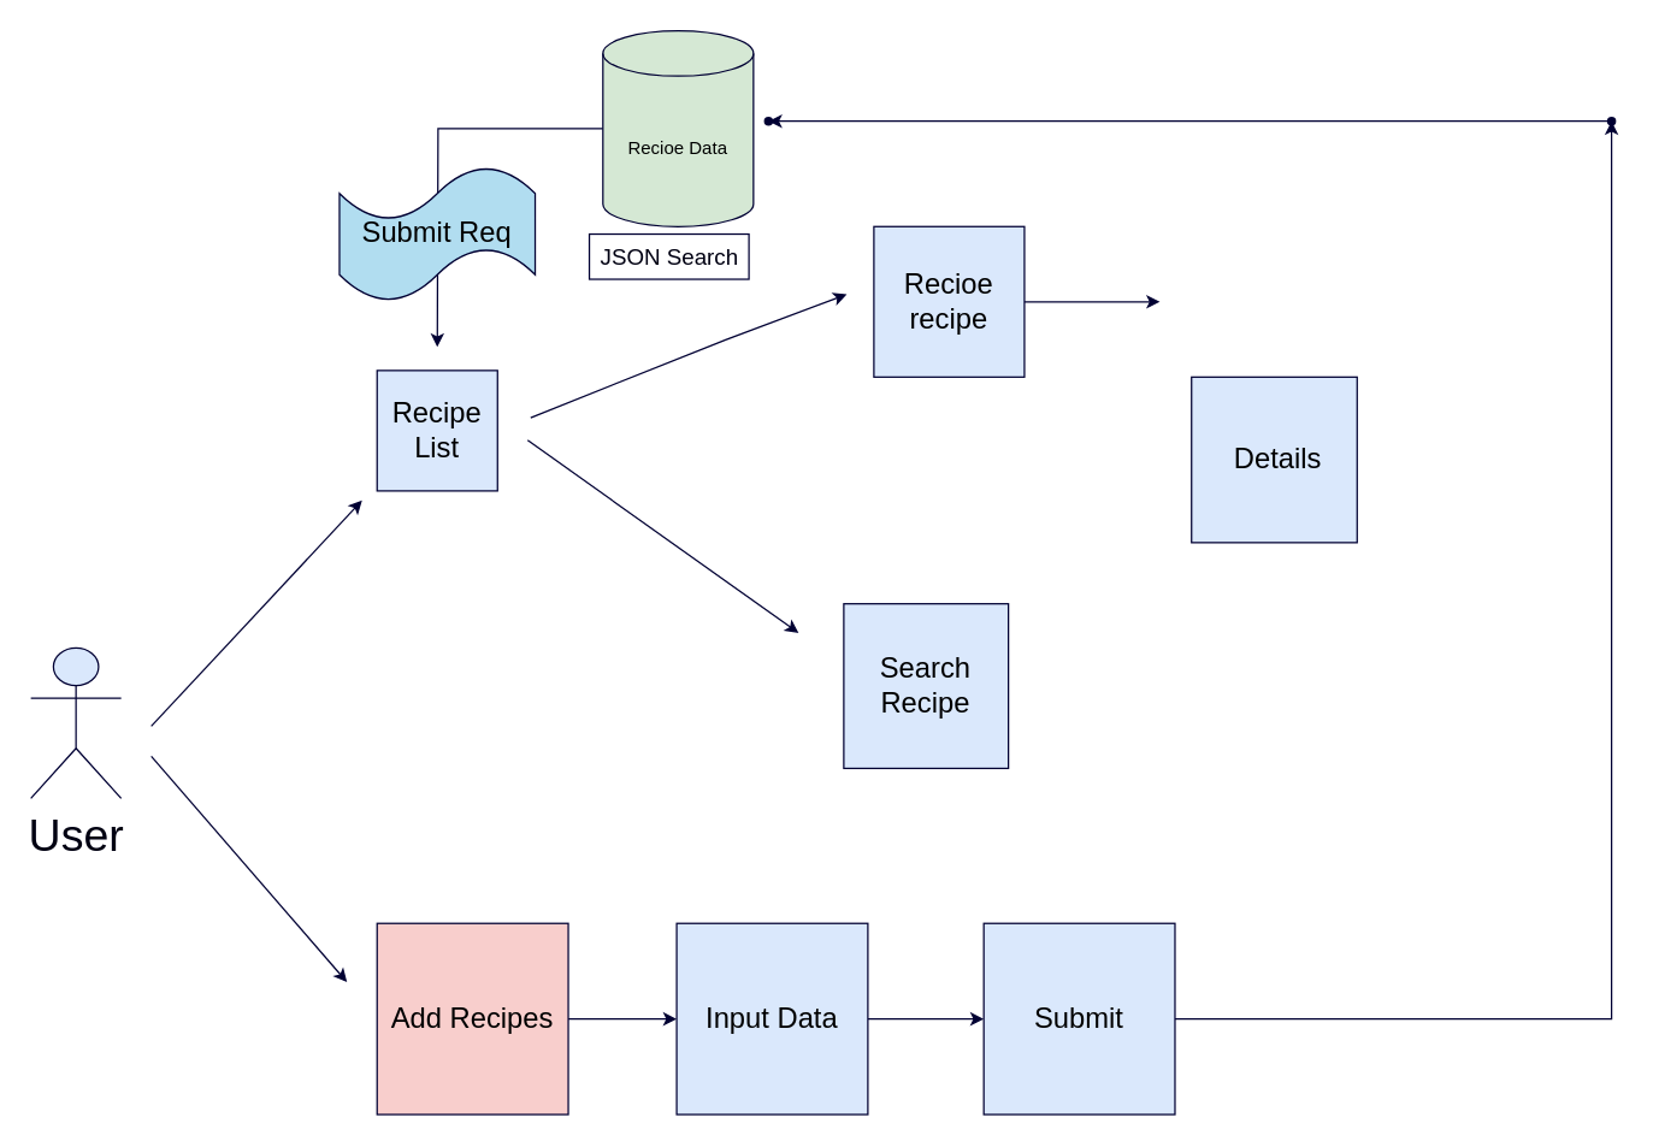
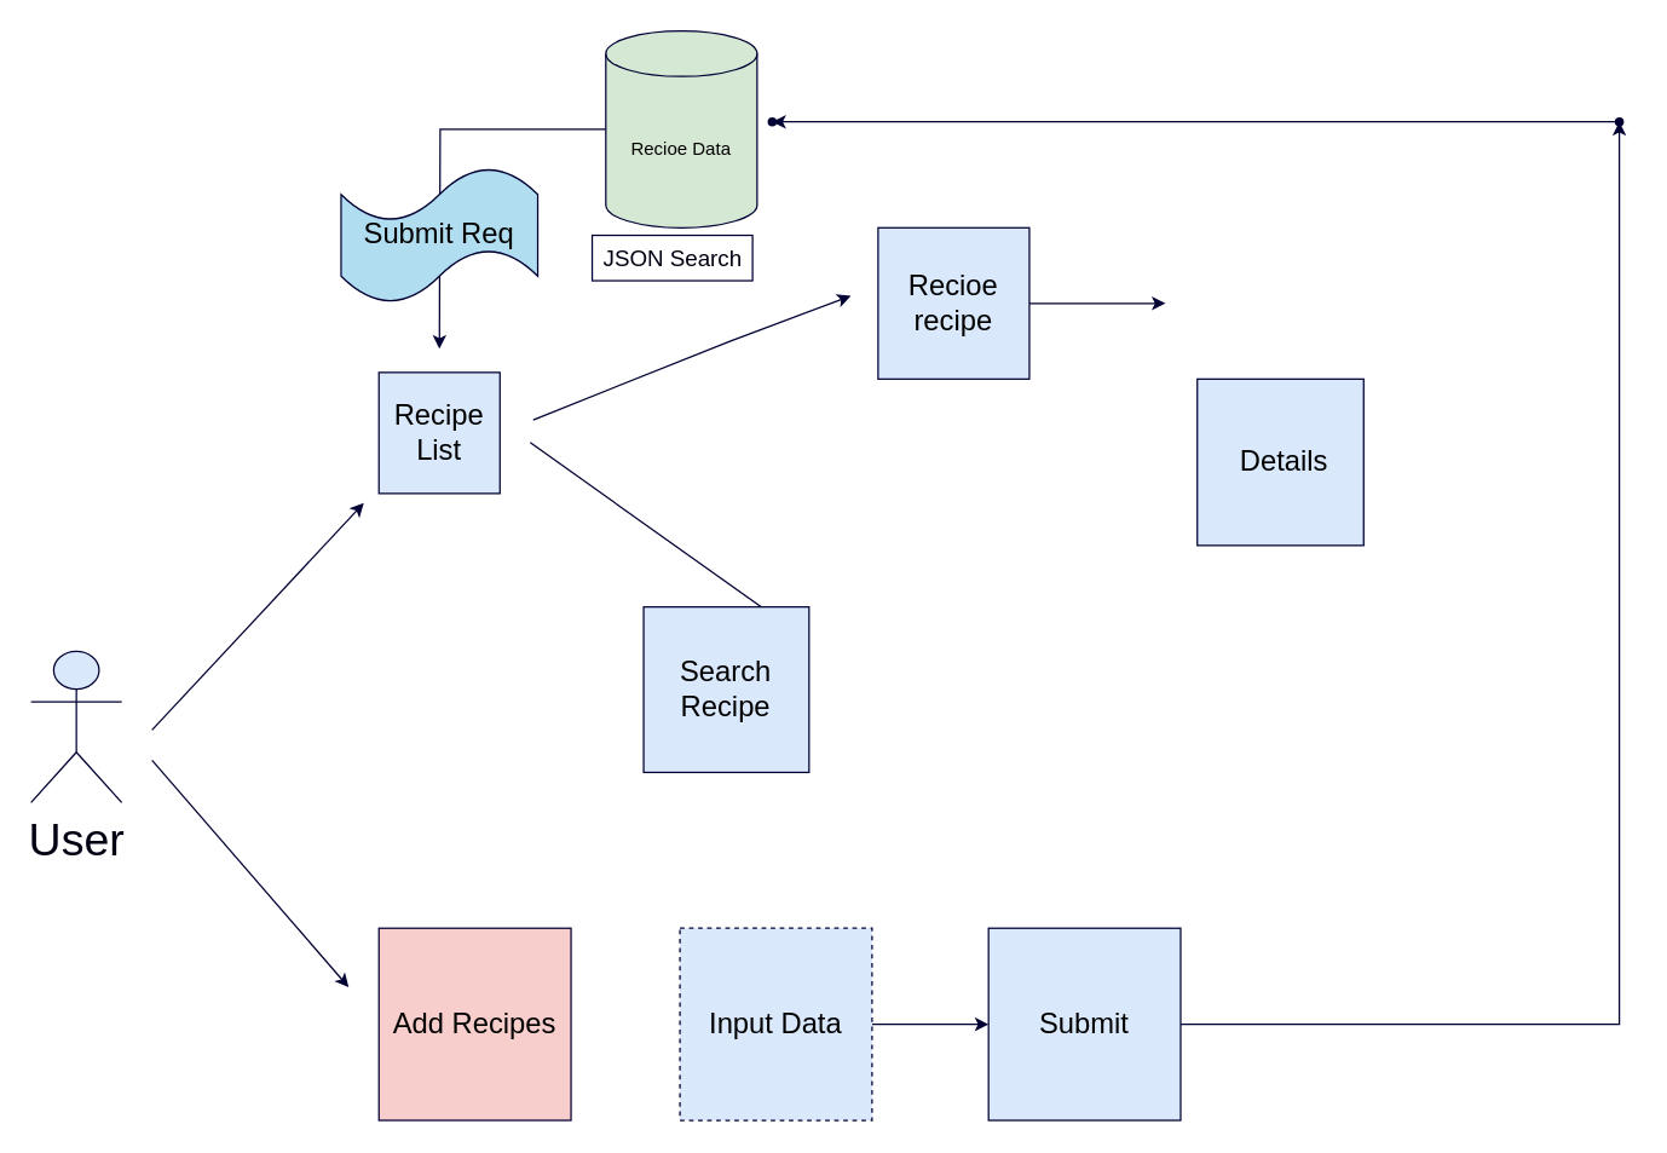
  <mxCell id="0" />
  <mxCell id="1" parent="0" />
  <mxCell id="2" value="&lt;font color=&quot;#000012&quot; style=&quot;font-size: 30px;&quot;&gt;User&lt;/font&gt;" style="shape=umlActor;verticalLabelPosition=bottom;verticalAlign=top;html=1;outlineConnect=0;fillColor=#dae8fc;strokeColor=#000033;" vertex="1" parent="1"><mxGeometry x="20" y="430" width="60" height="100" as="geometry" /></mxCell>
  <mxCell id="3" value="Recipe List" style="whiteSpace=wrap;html=1;aspect=fixed;fillColor=#dae8fc;strokeColor=#000033;fontSize=19;" vertex="1" parent="1"><mxGeometry x="250" y="245.64" width="80" height="80" as="geometry" /></mxCell>
- <mxCell id="4" value="" style="edgeStyle=orthogonalEdgeStyle;rounded=0;orthogonalLoop=1;jettySize=auto;html=1;fontSize=19;strokeColor=#000033;" edge="1" parent="1" source="5" target="17"><mxGeometry relative="1" as="geometry" /></mxCell>
  <mxCell id="5" value="Add Recipes" style="whiteSpace=wrap;html=1;aspect=fixed;fillColor=#f8cecc;strokeColor=#000033;fontSize=19;" vertex="1" parent="1"><mxGeometry x="250" y="613" width="127" height="127" as="geometry" /></mxCell>
  <mxCell id="6" value="" style="edgeStyle=orthogonalEdgeStyle;rounded=0;orthogonalLoop=1;jettySize=auto;html=1;fontSize=19;strokeColor=#000033;" edge="1" parent="1" source="7"><mxGeometry relative="1" as="geometry"><mxPoint x="290" y="230" as="targetPoint" /></mxGeometry></mxCell>
  <mxCell id="7" value="Recioe Data" style="shape=cylinder3;whiteSpace=wrap;html=1;boundedLbl=1;backgroundOutline=1;size=15;fillColor=#d5e8d4;strokeColor=#000033;" vertex="1" parent="1"><mxGeometry x="400" y="20" width="100" height="130" as="geometry" /></mxCell>
  <mxCell id="8" value="" style="endArrow=classic;html=1;rounded=0;fontSize=19;strokeColor=#000033;" edge="1" parent="1"><mxGeometry width="50" height="50" relative="1" as="geometry"><mxPoint x="350" y="292" as="sourcePoint" /><mxPoint x="530" y="420" as="targetPoint" /><Array as="points" /></mxGeometry></mxCell>
- <mxCell id="9" value="Search Recipe" style="whiteSpace=wrap;html=1;aspect=fixed;fillColor=#dae8fc;strokeColor=#000033;fontSize=19;" vertex="1" parent="1"><mxGeometry x="560" y="400.64" width="109.36" height="109.36" as="geometry" /></mxCell>
+ <mxCell id="9" value="Search Recipe" style="whiteSpace=wrap;html=1;aspect=fixed;fillColor=#dae8fc;strokeColor=#000033;fontSize=19;" vertex="1" parent="1"><mxGeometry x="425" y="400.64" width="109.36" height="109.36" as="geometry" /></mxCell>
  <mxCell id="10" value="" style="endArrow=classic;html=1;rounded=0;fontSize=19;fontColor=#000033;strokeColor=#000033;" edge="1" parent="1"><mxGeometry width="50" height="50" relative="1" as="geometry"><mxPoint x="100" y="482" as="sourcePoint" /><mxPoint x="240" y="332" as="targetPoint" /><Array as="points" /></mxGeometry></mxCell>
  <mxCell id="11" value="" style="endArrow=classic;html=1;rounded=0;fontSize=19;strokeColor=#000033;" edge="1" parent="1"><mxGeometry width="50" height="50" relative="1" as="geometry"><mxPoint x="100" y="502" as="sourcePoint" /><mxPoint x="230" y="652" as="targetPoint" /><Array as="points" /></mxGeometry></mxCell>
  <mxCell id="12" value="" style="endArrow=classic;html=1;rounded=0;fontSize=19;strokeColor=#000033;" edge="1" parent="1"><mxGeometry width="50" height="50" relative="1" as="geometry"><mxPoint x="352" y="277" as="sourcePoint" /><mxPoint x="562" y="195" as="targetPoint" /><Array as="points"><mxPoint x="482" y="225" /></Array></mxGeometry></mxCell>
  <mxCell id="13" value="" style="edgeStyle=orthogonalEdgeStyle;rounded=0;orthogonalLoop=1;jettySize=auto;html=1;fontSize=19;strokeColor=#000033;" edge="1" parent="1" source="14"><mxGeometry relative="1" as="geometry"><mxPoint x="770" y="200" as="targetPoint" /></mxGeometry></mxCell>
  <mxCell id="14" value="Recioe recipe" style="whiteSpace=wrap;html=1;aspect=fixed;fillColor=#dae8fc;strokeColor=#000033;fontSize=19;" vertex="1" parent="1"><mxGeometry x="580" y="150" width="100" height="100" as="geometry" /></mxCell>
  <mxCell id="15" value="&amp;nbsp;Details" style="whiteSpace=wrap;html=1;aspect=fixed;fillColor=#dae8fc;strokeColor=#000033;fontSize=19;" vertex="1" parent="1"><mxGeometry x="791" y="250" width="110" height="110" as="geometry" /></mxCell>
  <mxCell id="16" value="" style="edgeStyle=orthogonalEdgeStyle;rounded=0;orthogonalLoop=1;jettySize=auto;html=1;fontSize=19;strokeColor=#000033;" edge="1" parent="1" source="17" target="19"><mxGeometry relative="1" as="geometry" /></mxCell>
- <mxCell id="17" value="Input Data" style="whiteSpace=wrap;html=1;aspect=fixed;fillColor=#dae8fc;strokeColor=#000033;fontSize=19;" vertex="1" parent="1"><mxGeometry x="449" y="613" width="127" height="127" as="geometry" /></mxCell>
+ <mxCell id="17" value="Input Data" style="whiteSpace=wrap;html=1;aspect=fixed;fillColor=#dae8fc;strokeColor=#000033;fontSize=19;dashed=1;" vertex="1" parent="1"><mxGeometry x="449" y="613" width="127" height="127" as="geometry" /></mxCell>
  <mxCell id="18" value="" style="edgeStyle=orthogonalEdgeStyle;rounded=0;orthogonalLoop=1;jettySize=auto;html=1;exitX=1;exitY=0.5;exitDx=0;exitDy=0;fontSize=19;strokeColor=#000033;" edge="1" parent="1" source="19" target="21"><mxGeometry relative="1" as="geometry"><mxPoint x="760" y="653" as="sourcePoint" /></mxGeometry></mxCell>
  <mxCell id="19" value="Submit" style="whiteSpace=wrap;html=1;aspect=fixed;fillColor=#dae8fc;strokeColor=#000033;fontSize=19;" vertex="1" parent="1"><mxGeometry x="653" y="613" width="127" height="127" as="geometry" /></mxCell>
  <mxCell id="20" value="" style="edgeStyle=orthogonalEdgeStyle;rounded=0;orthogonalLoop=1;jettySize=auto;html=1;fontSize=19;strokeColor=#000033;" edge="1" parent="1" source="21" target="22"><mxGeometry relative="1" as="geometry" /></mxCell>
  <mxCell id="21" value="" style="shape=waypoint;sketch=0;size=6;pointerEvents=1;points=[];fillColor=#dae8fc;resizable=0;rotatable=0;perimeter=centerPerimeter;snapToPoint=1;strokeColor=#000033;fontSize=19;" vertex="1" parent="1"><mxGeometry x="1060" y="70" width="20" height="20" as="geometry" /></mxCell>
  <mxCell id="22" value="" style="shape=waypoint;sketch=0;size=6;pointerEvents=1;points=[];fillColor=#dae8fc;resizable=0;rotatable=0;perimeter=centerPerimeter;snapToPoint=1;strokeColor=#000033;fontSize=19;" vertex="1" parent="1"><mxGeometry x="500" y="70" width="20" height="20" as="geometry" /></mxCell>
  <mxCell id="23" value="Submit Req" style="shape=tape;whiteSpace=wrap;html=1;direction=west;fillColor=#b1ddf0;strokeColor=#000033;fontSize=19;" vertex="1" parent="1"><mxGeometry x="225" y="110" width="130" height="90" as="geometry" /></mxCell>
  <mxCell id="24" value="&lt;font color=&quot;#000012&quot; style=&quot;font-size: 15px;&quot;&gt;JSON Search&lt;/font&gt;" style="text;html=1;align=center;verticalAlign=middle;resizable=0;points=[];autosize=1;strokeColor=#000033;fillColor=none;" vertex="1" parent="1"><mxGeometry x="391" y="155" width="106" height="30" as="geometry" /></mxCell>
